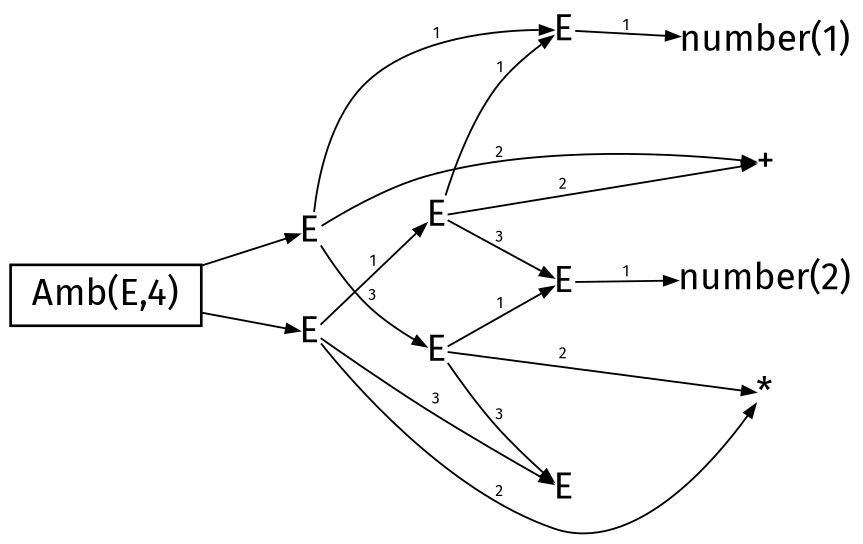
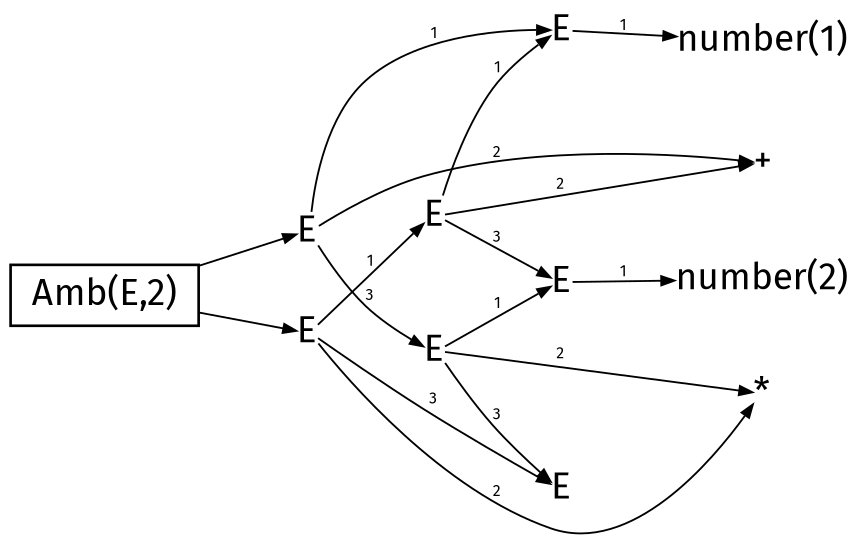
  digraph {
    fontname="Fira Sans"
    fontsize=8
    nodesep=0.2
    rankdir=LR
    node [fontname="Fira Sans" shape=plain]
    edge [arrowsize=.5 arrowtail=empty dir=black fontname="Fira Sans" fontsize=6 penwidth=0.7]
    n1 [height=0.1 label="number(1)" width=0.1]
    n2 [height=0.1 label="+" width=0.1]
    n3 [height=0.1 label="number(2)" width=0.1]
    n4 [height=0.1 label="*" width=0.1]
-   n5 [height=0.1 label="Amb(E,4)" shape=box width=0.1]
+   n5 [height=0.1 label="Amb(E,2)" shape=box width=0.1]
    n6 [height=0.1 label=E width=0.1]
    n7 [height=0.1 label=E width=0.1]
    n8 [height=0.1 label=E width=0.1]
    n9 [height=0.1 label=E width=0.1]
    n10 [height=0.1 label=E width=0.1]
    n11 [height=0.1 label=E width=0.1]
    n12 [height=0.1 label=E width=0.1]
    subgraph sub_1 {
      rank=same
      n1
      n2
      n3
      n4
    }
    n1 -> n2 [style=invis]
    n2 -> n3 [style=invis]
    n3 -> n4 [style=invis]
    n5 -> n6
    n5 -> n7
    n6 -> n4 [label=2]
    n6 -> n8 [label=1]
    n6 -> n9 [label=3]
    n7 -> n2 [label=2]
    n7 -> n10 [label=1]
    n7 -> n11 [label=3]
    n8 -> n2 [label=2]
    n8 -> n10 [label=1]
    n8 -> n12 [label=3]
    n10 -> n1 [label=1]
    n11 -> n4 [label=2]
    n11 -> n9 [label=3]
    n11 -> n12 [label=1]
    n12 -> n3 [label=1]
  }
